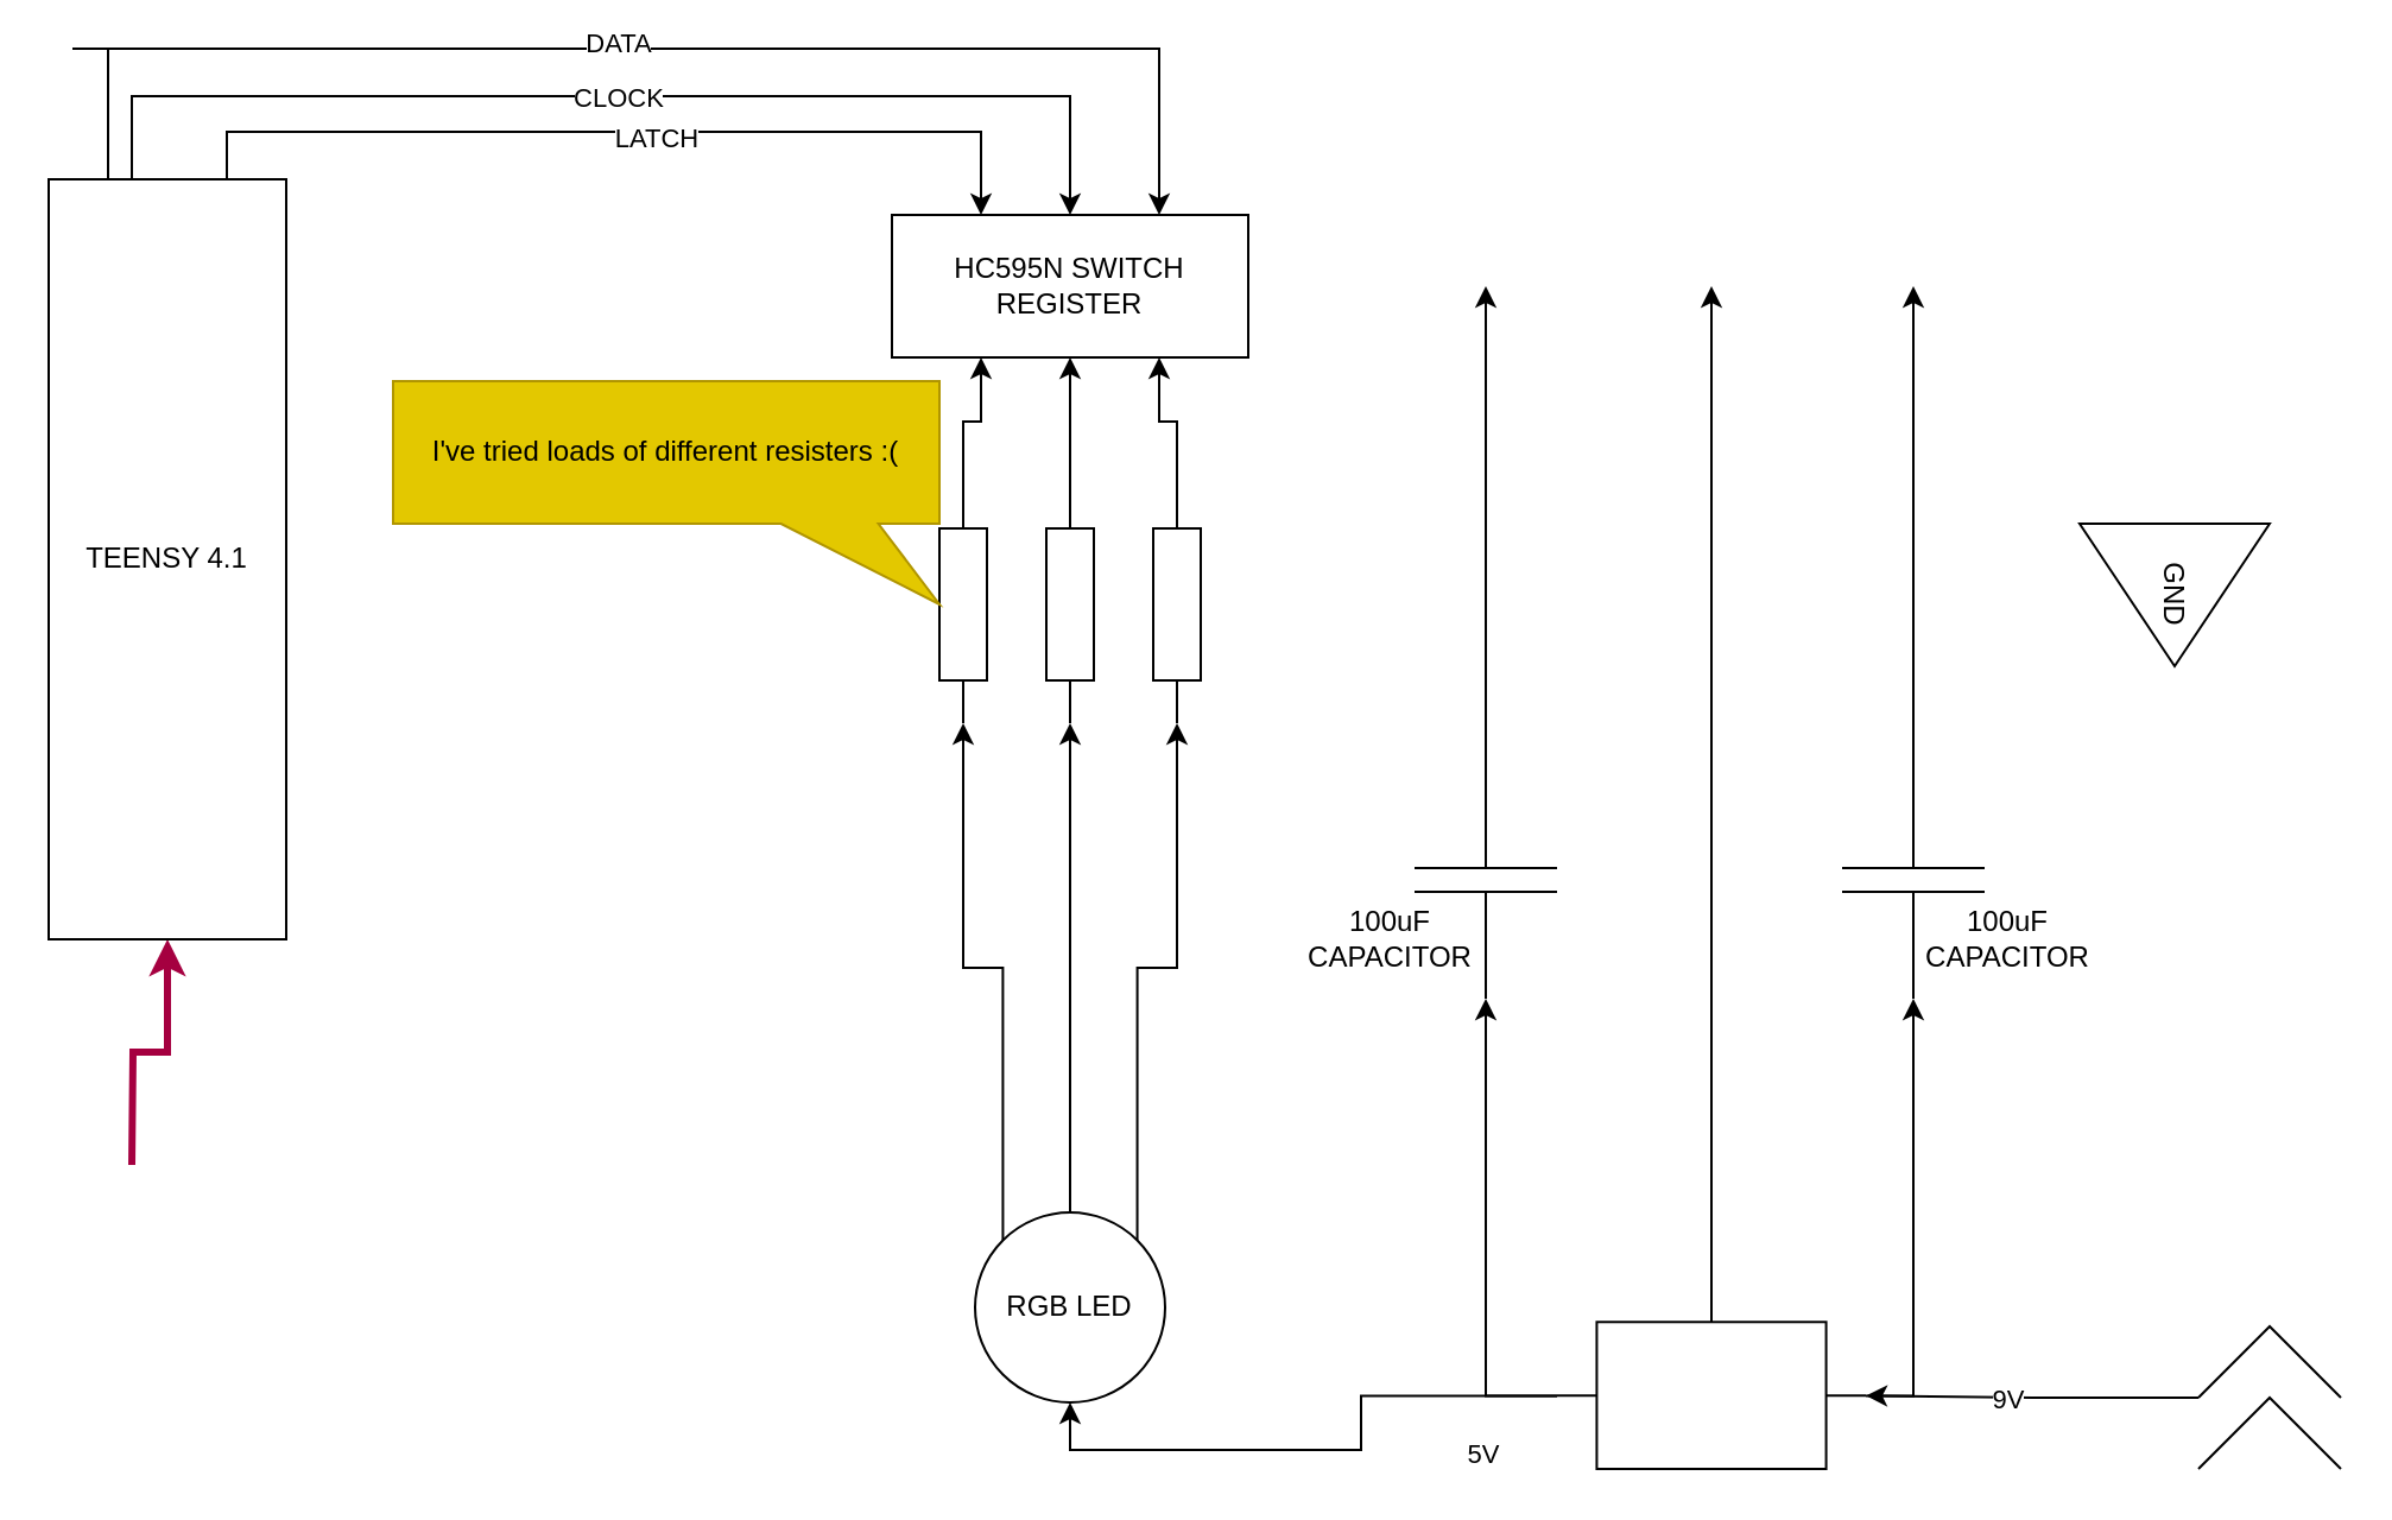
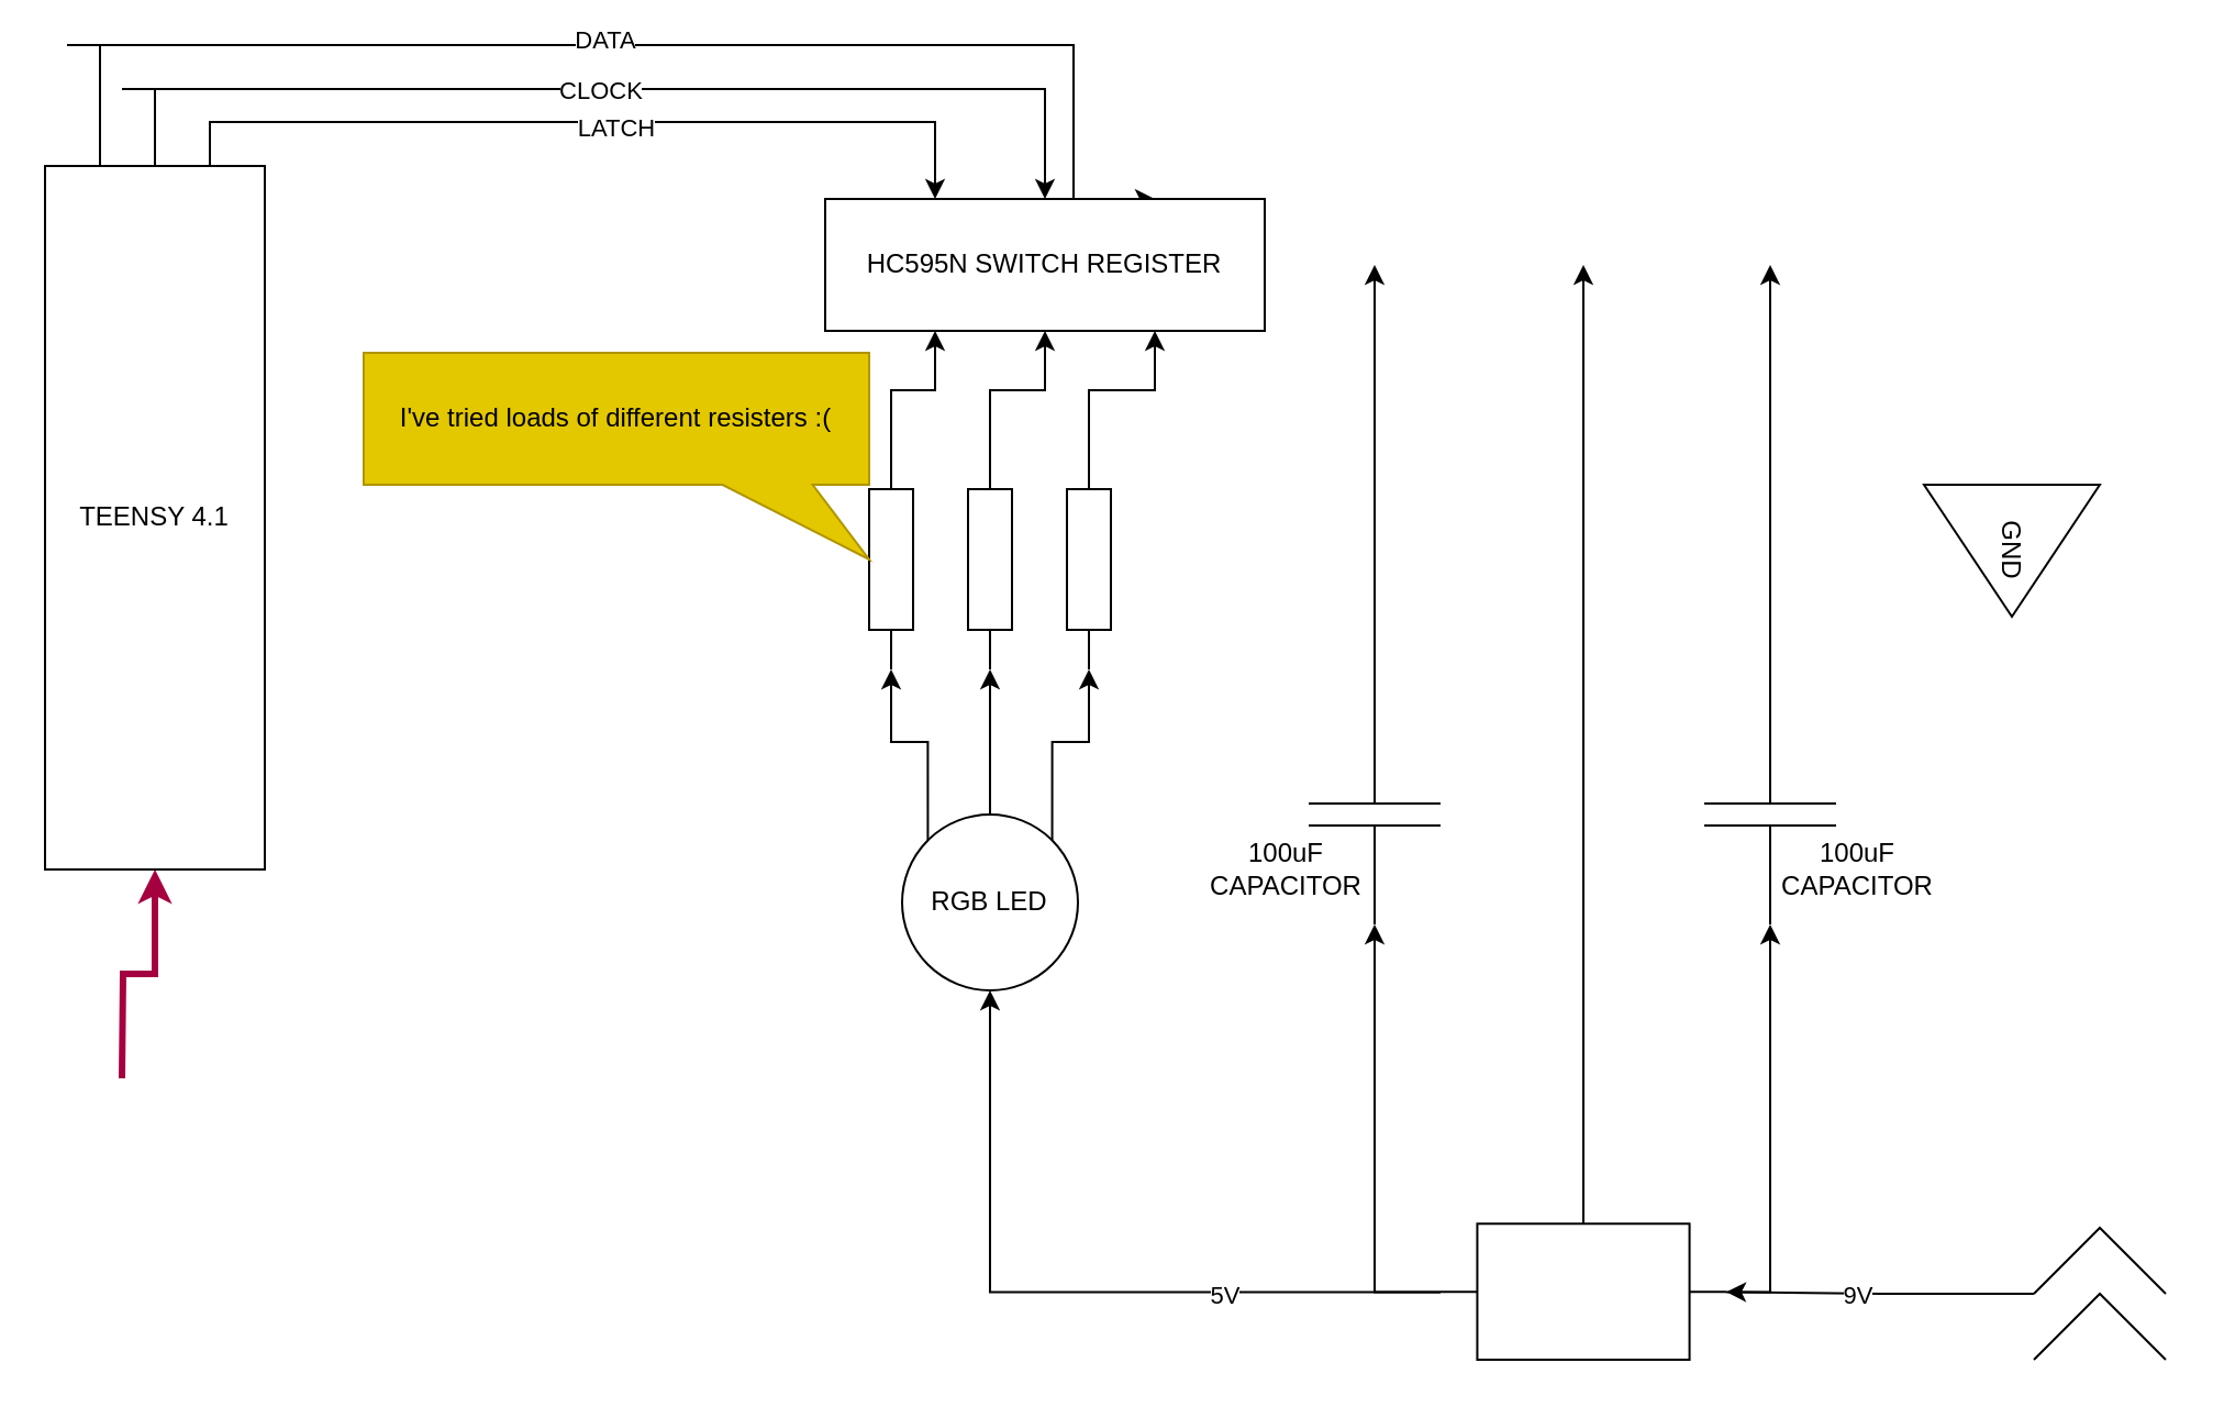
  <mxCell id="0" />
  <mxCell id="1" parent="0" />
  <mxCell id="2" style="edgeStyle=orthogonalEdgeStyle;rounded=0;orthogonalLoop=1;jettySize=auto;html=1;exitX=0;exitY=0;exitDx=0;exitDy=0;entryX=0;entryY=0.5;entryDx=0;entryDy=0;entryPerimeter=0;" edge="1" parent="1" source="5" target="17"><mxGeometry relative="1" as="geometry" /></mxCell>
  <mxCell id="3" style="edgeStyle=orthogonalEdgeStyle;rounded=0;orthogonalLoop=1;jettySize=auto;html=1;exitX=0.5;exitY=0;exitDx=0;exitDy=0;entryX=0;entryY=0.5;entryDx=0;entryDy=0;entryPerimeter=0;" edge="1" parent="1" source="5" target="19"><mxGeometry relative="1" as="geometry" /></mxCell>
  <mxCell id="4" style="edgeStyle=orthogonalEdgeStyle;rounded=0;orthogonalLoop=1;jettySize=auto;html=1;exitX=1;exitY=0;exitDx=0;exitDy=0;entryX=0;entryY=0.5;entryDx=0;entryDy=0;entryPerimeter=0;" edge="1" parent="1" source="5" target="21"><mxGeometry relative="1" as="geometry" /></mxCell>
- <mxCell id="5" value="RGB LED" style="ellipse;whiteSpace=wrap;html=1;aspect=fixed;" vertex="1" parent="1"><mxGeometry x="410" y="510" width="80" height="80" as="geometry" /></mxCell>
+ <mxCell id="5" value="RGB LED" style="ellipse;whiteSpace=wrap;html=1;aspect=fixed;" vertex="1" parent="1"><mxGeometry x="410" y="370" width="80" height="80" as="geometry" /></mxCell>
  <mxCell id="6" style="edgeStyle=orthogonalEdgeStyle;rounded=0;orthogonalLoop=1;jettySize=auto;html=1;exitX=0.75;exitY=0;exitDx=0;exitDy=0;entryX=0.25;entryY=0;entryDx=0;entryDy=0;" edge="1" parent="1" source="13" target="14"><mxGeometry relative="1" as="geometry" /></mxCell>
  <mxCell id="7" value="LATCH" style="edgeLabel;html=1;align=center;verticalAlign=middle;resizable=0;points=[];" vertex="1" connectable="0" parent="6"><mxGeometry x="-0.272" y="-2" relative="1" as="geometry"><mxPoint x="64" as="offset" /></mxGeometry></mxCell>
  <mxCell id="8" style="edgeStyle=orthogonalEdgeStyle;rounded=0;orthogonalLoop=1;jettySize=auto;html=1;exitX=0.5;exitY=0;exitDx=0;exitDy=0;entryX=0.5;entryY=0;entryDx=0;entryDy=0;" edge="1" parent="1" source="13" target="14"><mxGeometry relative="1" as="geometry"><Array as="points"><mxPoint x="55" y="40" /><mxPoint x="450" y="40" /></Array></mxGeometry></mxCell>
  <mxCell id="9" value="CLOCK" style="edgeLabel;html=1;align=center;verticalAlign=middle;resizable=0;points=[];" vertex="1" connectable="0" parent="8"><mxGeometry x="0.019" relative="1" as="geometry"><mxPoint x="2" as="offset" /></mxGeometry></mxCell>
  <mxCell id="10" style="edgeStyle=orthogonalEdgeStyle;rounded=0;orthogonalLoop=1;jettySize=auto;html=1;exitX=0.25;exitY=0;exitDx=0;exitDy=0;entryX=0.75;entryY=0;entryDx=0;entryDy=0;" edge="1" parent="1" source="13" target="14"><mxGeometry relative="1" as="geometry"><Array as="points"><mxPoint x="30" y="20" /><mxPoint x="488" y="20" /><mxPoint x="488" y="70" /></Array></mxGeometry></mxCell>
  <mxCell id="11" value="DATA" style="edgeLabel;html=1;align=center;verticalAlign=middle;resizable=0;points=[];" vertex="1" connectable="0" parent="10"><mxGeometry x="-0.197" y="3" relative="1" as="geometry"><mxPoint x="59" as="offset" /></mxGeometry></mxCell>
  <mxCell id="12" style="edgeStyle=orthogonalEdgeStyle;rounded=0;orthogonalLoop=1;jettySize=auto;html=1;anchorPointDirection=1;comic=0;fillColor=#d80073;strokeColor=#A50040;entryX=0.5;entryY=1;entryDx=0;entryDy=0;strokeWidth=3;" edge="1" parent="1" target="13"><mxGeometry relative="1" as="geometry"><mxPoint x="55" y="490" as="targetPoint" /><mxPoint x="55" y="490" as="sourcePoint" /></mxGeometry></mxCell>
  <mxCell id="13" value="TEENSY 4.1" style="rounded=0;whiteSpace=wrap;html=1;" vertex="1" parent="1"><mxGeometry x="20" y="75" width="100" height="320" as="geometry" /></mxCell>
- <mxCell id="14" value="HC595N SWITCH REGISTER" style="rounded=0;whiteSpace=wrap;html=1;" vertex="1" parent="1"><mxGeometry x="375" y="90" width="150" height="60" as="geometry" /></mxCell>
+ <mxCell id="14" value="HC595N SWITCH REGISTER" style="rounded=0;whiteSpace=wrap;html=1;" vertex="1" parent="1"><mxGeometry x="375" y="90" width="200" height="60" as="geometry" /></mxCell>
  <mxCell id="15" value="GND" style="triangle;whiteSpace=wrap;html=1;rotation=90;" vertex="1" parent="1"><mxGeometry x="885" y="210" width="60" height="80" as="geometry" /></mxCell>
  <mxCell id="16" style="edgeStyle=orthogonalEdgeStyle;rounded=0;orthogonalLoop=1;jettySize=auto;html=1;exitX=1;exitY=0.5;exitDx=0;exitDy=0;exitPerimeter=0;entryX=0.25;entryY=1;entryDx=0;entryDy=0;" edge="1" parent="1" source="17" target="14"><mxGeometry relative="1" as="geometry" /></mxCell>
  <mxCell id="17" value="" style="pointerEvents=1;verticalLabelPosition=bottom;shadow=0;dashed=0;align=center;html=1;verticalAlign=top;shape=mxgraph.electrical.resistors.resistor_1;rotation=-90;" vertex="1" parent="1"><mxGeometry x="355" y="244" width="100" height="20" as="geometry" /></mxCell>
  <mxCell id="18" style="edgeStyle=orthogonalEdgeStyle;rounded=0;orthogonalLoop=1;jettySize=auto;html=1;entryX=0.5;entryY=1;entryDx=0;entryDy=0;" edge="1" parent="1" source="19" target="14"><mxGeometry relative="1" as="geometry" /></mxCell>
  <mxCell id="19" value="" style="pointerEvents=1;verticalLabelPosition=bottom;shadow=0;dashed=0;align=center;html=1;verticalAlign=top;shape=mxgraph.electrical.resistors.resistor_1;rotation=-90;" vertex="1" parent="1"><mxGeometry x="400" y="244" width="100" height="20" as="geometry" /></mxCell>
  <mxCell id="20" style="edgeStyle=orthogonalEdgeStyle;rounded=0;orthogonalLoop=1;jettySize=auto;html=1;entryX=0.75;entryY=1;entryDx=0;entryDy=0;" edge="1" parent="1" source="21" target="14"><mxGeometry relative="1" as="geometry" /></mxCell>
  <mxCell id="21" value="" style="pointerEvents=1;verticalLabelPosition=bottom;shadow=0;dashed=0;align=center;html=1;verticalAlign=top;shape=mxgraph.electrical.resistors.resistor_1;rotation=-90;" vertex="1" parent="1"><mxGeometry x="445" y="244" width="100" height="20" as="geometry" /></mxCell>
  <mxCell id="22" value="" style="pointerEvents=1;verticalLabelPosition=bottom;shadow=0;dashed=0;align=center;html=1;verticalAlign=top;shape=mxgraph.electrical.miscellaneous.plug_socket_connection" vertex="1" parent="1"><mxGeometry x="925" y="558" width="60" height="60" as="geometry" /></mxCell>
  <mxCell id="23" style="edgeStyle=orthogonalEdgeStyle;rounded=0;orthogonalLoop=1;jettySize=auto;html=1;entryX=0.5;entryY=1;entryDx=0;entryDy=0;exitX=1;exitY=0.395;exitDx=0;exitDy=0;exitPerimeter=0;" edge="1" parent="1" source="26" target="5"><mxGeometry relative="1" as="geometry" /></mxCell>
  <mxCell id="24" value="5V" style="edgeLabel;html=1;align=center;verticalAlign=middle;resizable=0;points=[];" vertex="1" connectable="0" parent="23"><mxGeometry x="-0.077" y="-7" relative="1" as="geometry"><mxPoint x="60" y="8" as="offset" /></mxGeometry></mxCell>
  <mxCell id="25" style="edgeStyle=orthogonalEdgeStyle;rounded=0;orthogonalLoop=1;jettySize=auto;html=1;" edge="1" parent="1" source="26"><mxGeometry relative="1" as="geometry"><mxPoint x="720" y="120" as="targetPoint" /></mxGeometry></mxCell>
  <mxCell id="26" value="" style="verticalLabelPosition=bottom;shadow=0;dashed=0;align=center;html=1;verticalAlign=top;shape=mxgraph.electrical.abstract.voltage_regulator;rotation=-180;" vertex="1" parent="1"><mxGeometry x="655" y="540" width="130" height="78" as="geometry" /></mxCell>
  <mxCell id="27" style="edgeStyle=orthogonalEdgeStyle;rounded=0;orthogonalLoop=1;jettySize=auto;html=1;entryX=0;entryY=0.395;entryDx=0;entryDy=0;entryPerimeter=0;" edge="1" parent="1" source="22" target="26"><mxGeometry relative="1" as="geometry" /></mxCell>
  <mxCell id="28" value="9V" style="edgeLabel;html=1;align=center;verticalAlign=middle;resizable=0;points=[];" vertex="1" connectable="0" parent="27"><mxGeometry x="-0.545" y="-1" relative="1" as="geometry"><mxPoint x="-49" y="1" as="offset" /></mxGeometry></mxCell>
  <mxCell id="29" style="edgeStyle=orthogonalEdgeStyle;rounded=0;orthogonalLoop=1;jettySize=auto;html=1;" edge="1" parent="1" source="30"><mxGeometry relative="1" as="geometry"><mxPoint x="805" y="120" as="targetPoint" /></mxGeometry></mxCell>
  <mxCell id="30" value="" style="pointerEvents=1;verticalLabelPosition=bottom;shadow=0;dashed=0;align=center;html=1;verticalAlign=top;shape=mxgraph.electrical.capacitors.capacitor_1;rotation=90;" vertex="1" parent="1"><mxGeometry x="755" y="340" width="100" height="60" as="geometry" /></mxCell>
  <mxCell id="31" style="edgeStyle=orthogonalEdgeStyle;rounded=0;orthogonalLoop=1;jettySize=auto;html=1;exitX=0;exitY=0.395;exitDx=0;exitDy=0;exitPerimeter=0;entryX=1;entryY=0.5;entryDx=0;entryDy=0;entryPerimeter=0;" edge="1" parent="1" source="26" target="30"><mxGeometry relative="1" as="geometry" /></mxCell>
  <mxCell id="32" style="edgeStyle=orthogonalEdgeStyle;rounded=0;orthogonalLoop=1;jettySize=auto;html=1;" edge="1" parent="1" source="33"><mxGeometry relative="1" as="geometry"><mxPoint x="625" y="120" as="targetPoint" /></mxGeometry></mxCell>
  <mxCell id="33" value="" style="pointerEvents=1;verticalLabelPosition=bottom;shadow=0;dashed=0;align=center;html=1;verticalAlign=top;shape=mxgraph.electrical.capacitors.capacitor_1;rotation=90;" vertex="1" parent="1"><mxGeometry x="575" y="340" width="100" height="60" as="geometry" /></mxCell>
  <mxCell id="34" style="edgeStyle=orthogonalEdgeStyle;rounded=0;orthogonalLoop=1;jettySize=auto;html=1;exitX=1;exitY=0.395;exitDx=0;exitDy=0;exitPerimeter=0;entryX=1;entryY=0.5;entryDx=0;entryDy=0;entryPerimeter=0;" edge="1" parent="1" source="26" target="33"><mxGeometry relative="1" as="geometry" /></mxCell>
  <mxCell id="35" value="100uF CAPACITOR" style="text;html=1;strokeColor=none;fillColor=none;align=center;verticalAlign=middle;whiteSpace=wrap;rounded=0;" vertex="1" parent="1"><mxGeometry x="815" y="380" width="60" height="30" as="geometry" /></mxCell>
  <mxCell id="36" value="100uF CAPACITOR" style="text;html=1;strokeColor=none;fillColor=none;align=center;verticalAlign=middle;whiteSpace=wrap;rounded=0;" vertex="1" parent="1"><mxGeometry x="555" y="380" width="60" height="30" as="geometry" /></mxCell>
  <mxCell id="37" value="I've tried loads of different resisters :(" style="shape=callout;whiteSpace=wrap;html=1;perimeter=calloutPerimeter;position2=1;fillColor=#e3c800;fontColor=#000000;strokeColor=#B09500;base=41;size=34;position=0.71;" vertex="1" parent="1"><mxGeometry x="165" y="160" width="230" height="94" as="geometry" /></mxCell>
